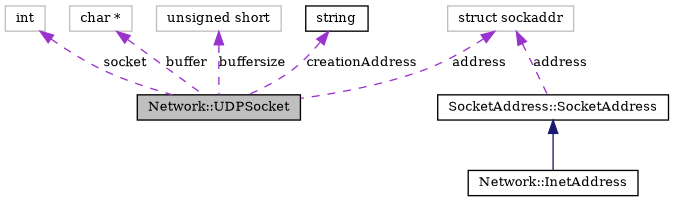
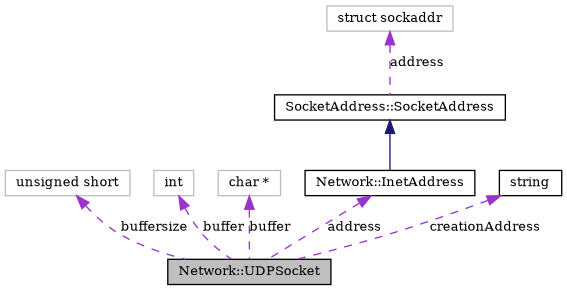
  digraph {
    fontname="DejaVu Serif"
    node [color=black fillcolor=white fontname="DejaVu Serif" fontsize=10 shape=record style=filled]
    edge [color=darkorchid3 dir=back fontname="DejaVu Serif" fontsize=10 labelfontname="FreeSans.ttf" labelfontsize=10 style=dashed]
    n1 [fillcolor=grey75 fontcolor=black height=0.2 label="Network::UDPSocket" width=0.4]
    n2 [color=grey75 height=0.2 label="unsigned short" width=0.4]
    n3 [color=grey75 height=0.2 label=int width=0.4]
    n4 [color=grey75 height=0.2 label="char *" width=0.4]
    n5 [height=0.2 label="Network::InetAddress" width=0.4]
    n6 [height=0.2 label="SocketAddress::SocketAddress" width=0.4]
    n7 [color=grey75 height=0.2 label="struct sockaddr" width=0.4]
    n8 [height=0.2 label=string width=0.4]
    n2 -> n1 [label=buffersize]
-   n3 -> n1 [label=socket]
+   n3 -> n1 [label=buffer]
    n4 -> n1 [label=buffer]
-   n7 -> n1 [label=address]
+   n5 -> n1 [label=address]
    n6 -> n5 [color=midnightblue style=solid]
    n7 -> n6 [label=address]
    n8 -> n1 [label=creationAddress]
  }
